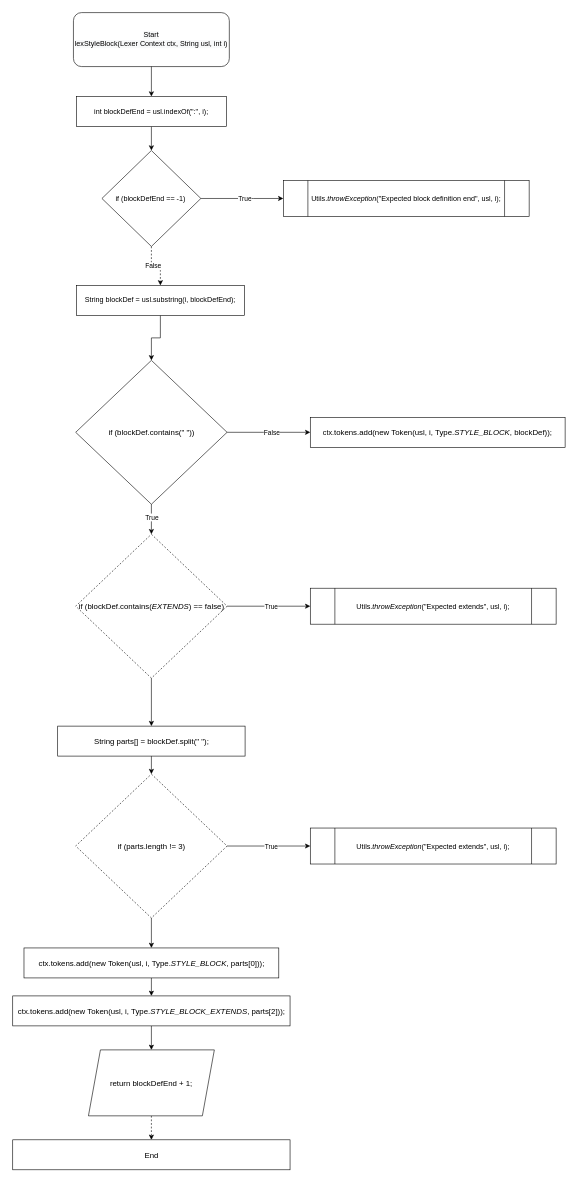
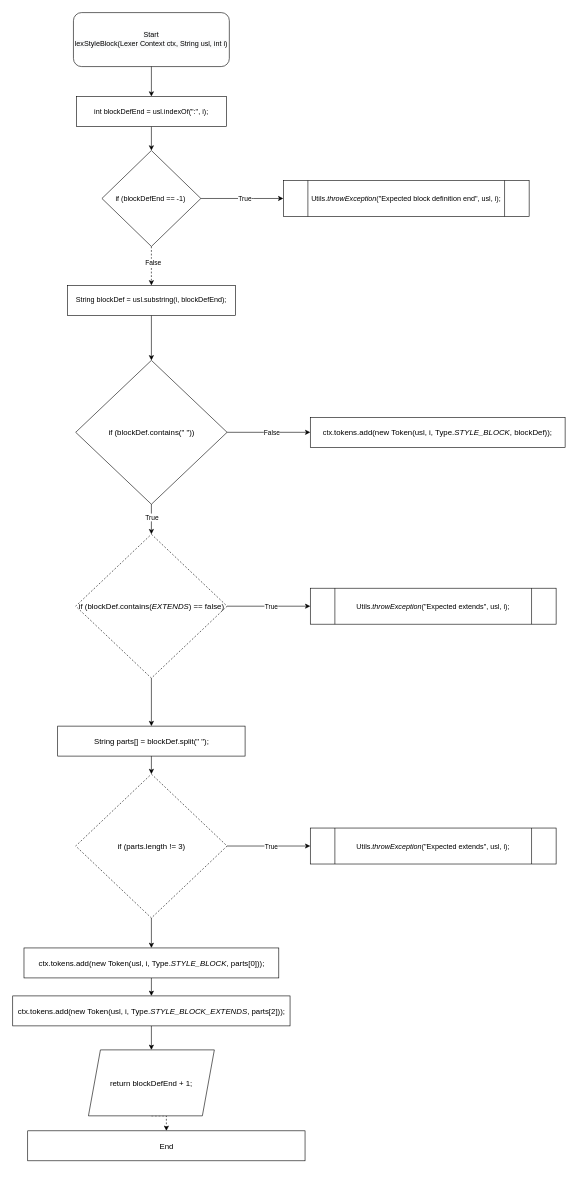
  <mxCell id="0" />
  <mxCell id="1" parent="0" />
  <mxCell id="2" value="&#10;&#10;&lt;span style=&quot;color: rgb(0, 0, 0); font-family: helvetica; font-size: 12px; font-style: normal; font-weight: 400; letter-spacing: normal; text-align: center; text-indent: 0px; text-transform: none; word-spacing: 0px; background-color: rgb(248, 249, 250); display: inline; float: none;&quot;&gt;Start&lt;/span&gt;&lt;br style=&quot;color: rgb(0, 0, 0); font-family: helvetica; font-size: 12px; font-style: normal; font-weight: 400; letter-spacing: normal; text-align: center; text-indent: 0px; text-transform: none; word-spacing: 0px; background-color: rgb(248, 249, 250);&quot;&gt;&lt;span style=&quot;color: rgb(0, 0, 0); font-family: helvetica; font-size: 12px; font-style: normal; font-weight: 400; letter-spacing: normal; text-align: center; text-indent: 0px; text-transform: none; word-spacing: 0px; background-color: rgb(248, 249, 250); display: inline; float: none;&quot;&gt;lexStyleBlock(Lexer Context ctx, String usl, int i)&lt;/span&gt;&#10;&#10;" style="rounded=1;whiteSpace=wrap;html=1;" vertex="1" parent="1"><mxGeometry x="122" y="20" width="260" height="90" as="geometry" /></mxCell>
  <mxCell id="3" value="" style="endArrow=classic;html=1;exitX=0.5;exitY=1;exitDx=0;exitDy=0;" edge="1" parent="1" source="2" target="5"><mxGeometry width="50" height="50" relative="1" as="geometry"><mxPoint x="212" y="180" as="sourcePoint" /><mxPoint x="252" y="170" as="targetPoint" /></mxGeometry></mxCell>
  <mxCell id="4" style="edgeStyle=orthogonalEdgeStyle;rounded=0;orthogonalLoop=1;jettySize=auto;html=1;exitX=0.5;exitY=1;exitDx=0;exitDy=0;entryX=0.5;entryY=0;entryDx=0;entryDy=0;" edge="1" parent="1" source="5" target="10"><mxGeometry relative="1" as="geometry" /></mxCell>
  <mxCell id="5" value="&lt;pre&gt;&lt;span style=&quot;background-color: rgb(255 , 255 , 255)&quot;&gt;&lt;font face=&quot;Helvetica&quot; style=&quot;font-size: 12px&quot;&gt;int blockDefEnd = usl.indexOf(&quot;:&quot;, i);&lt;/font&gt;&lt;/span&gt;&lt;/pre&gt;" style="rounded=0;whiteSpace=wrap;html=1;" vertex="1" parent="1"><mxGeometry x="127" y="160" width="250" height="50" as="geometry" /></mxCell>
  <mxCell id="6" style="edgeStyle=orthogonalEdgeStyle;rounded=0;orthogonalLoop=1;jettySize=auto;html=1;exitX=1;exitY=0.5;exitDx=0;exitDy=0;" edge="1" parent="1" source="10"><mxGeometry relative="1" as="geometry"><mxPoint x="472" y="330" as="targetPoint" /><Array as="points"><mxPoint x="422" y="330" /><mxPoint x="422" y="330" /></Array></mxGeometry></mxCell>
  <mxCell id="7" value="True" style="edgeLabel;html=1;align=center;verticalAlign=middle;resizable=0;points=[];" vertex="1" connectable="0" parent="6"><mxGeometry x="0.063" relative="1" as="geometry"><mxPoint as="offset" /></mxGeometry></mxCell>
  <mxCell id="8" style="edgeStyle=orthogonalEdgeStyle;rounded=0;orthogonalLoop=1;jettySize=auto;html=1;exitX=0.5;exitY=1;exitDx=0;exitDy=0;dashed=1;" edge="1" parent="1" source="10" target="13"><mxGeometry relative="1" as="geometry"><mxPoint x="251.833" y="505" as="targetPoint" /></mxGeometry></mxCell>
  <mxCell id="9" value="False" style="edgeLabel;html=1;align=center;verticalAlign=middle;resizable=0;points=[];fontFamily=Helvetica;fontColor=#000000;" vertex="1" connectable="0" parent="8"><mxGeometry x="-0.211" y="2" relative="1" as="geometry"><mxPoint as="offset" /></mxGeometry></mxCell>
  <mxCell id="10" value="&lt;pre&gt;&lt;span style=&quot;background-color: rgb(255 , 255 , 255)&quot;&gt;&lt;font face=&quot;Helvetica&quot;&gt;if (blockDefEnd == -1) &lt;/font&gt;&lt;/span&gt;&lt;/pre&gt;" style="rhombus;whiteSpace=wrap;html=1;" vertex="1" parent="1"><mxGeometry x="169.5" y="250" width="165" height="160" as="geometry" /></mxCell>
  <mxCell id="11" value="&lt;pre style=&quot;font-size: 9.8pt&quot;&gt;&lt;span style=&quot;background-color: rgb(255 , 255 , 255) ; font-size: 12px&quot;&gt;&lt;font face=&quot;Helvetica&quot; style=&quot;font-size: 12px&quot;&gt;Utils.&lt;span style=&quot;font-style: italic&quot;&gt;throwException&lt;/span&gt;(&quot;Expected block definition end&quot;, usl, i);&lt;/font&gt;&lt;/span&gt;&lt;/pre&gt;" style="shape=process;whiteSpace=wrap;html=1;backgroundOutline=1;" vertex="1" parent="1"><mxGeometry x="472" y="300" width="410" height="60" as="geometry" /></mxCell>
  <mxCell id="12" style="edgeStyle=orthogonalEdgeStyle;rounded=0;orthogonalLoop=1;jettySize=auto;html=1;exitX=0.5;exitY=1;exitDx=0;exitDy=0;entryX=0.5;entryY=0;entryDx=0;entryDy=0;fontFamily=Helvetica;fontColor=#000000;" edge="1" parent="1" source="13" target="21"><mxGeometry relative="1" as="geometry" /></mxCell>
- <mxCell id="13" value="&lt;pre style=&quot;&quot;&gt;&lt;font face=&quot;Helvetica&quot; style=&quot;font-size: 12px&quot;&gt;String blockDef = usl.substring(i, blockDefEnd);&lt;/font&gt;&lt;/pre&gt;" style="rounded=0;whiteSpace=wrap;html=1;labelBackgroundColor=#ffffff;" vertex="1" parent="1"><mxGeometry x="127" y="475" width="280" height="50" as="geometry" /></mxCell>
+ <mxCell id="13" value="&lt;pre style=&quot;&quot;&gt;&lt;font face=&quot;Helvetica&quot; style=&quot;font-size: 12px&quot;&gt;String blockDef = usl.substring(i, blockDefEnd);&lt;/font&gt;&lt;/pre&gt;" style="rounded=0;whiteSpace=wrap;html=1;labelBackgroundColor=#ffffff;" vertex="1" parent="1"><mxGeometry x="112" y="475" width="280" height="50" as="geometry" /></mxCell>
  <mxCell id="14" style="edgeStyle=orthogonalEdgeStyle;rounded=0;orthogonalLoop=1;jettySize=auto;html=1;exitX=0.5;exitY=1;exitDx=0;exitDy=0;entryX=0.5;entryY=0;entryDx=0;entryDy=0;fontFamily=Helvetica;fontColor=#000000;" edge="1" parent="1" source="15" target="26"><mxGeometry relative="1" as="geometry" /></mxCell>
  <mxCell id="15" value="&lt;div&gt;&lt;div style=&quot;font-size: 9.8pt;&quot;&gt;if (blockDef.contains(&lt;span style=&quot;font-style: italic;&quot;&gt;EXTENDS&lt;/span&gt;) == &lt;span style=&quot;&quot;&gt;false&lt;/span&gt;)&lt;/div&gt;&lt;/div&gt;" style="rhombus;whiteSpace=wrap;html=1;labelBackgroundColor=none;fontFamily=Helvetica;dashed=1;" vertex="1" parent="1"><mxGeometry x="125.75" y="890" width="252.5" height="240" as="geometry" /></mxCell>
  <mxCell id="16" style="edgeStyle=orthogonalEdgeStyle;rounded=0;orthogonalLoop=1;jettySize=auto;html=1;exitX=1;exitY=0.5;exitDx=0;exitDy=0;" edge="1" parent="1" source="15"><mxGeometry relative="1" as="geometry"><mxPoint x="517" y="1010" as="targetPoint" /><mxPoint x="379.5" y="1010" as="sourcePoint" /><Array as="points" /></mxGeometry></mxCell>
  <mxCell id="17" value="True" style="edgeLabel;html=1;align=center;verticalAlign=middle;resizable=0;points=[];" vertex="1" connectable="0" parent="16"><mxGeometry x="0.063" relative="1" as="geometry"><mxPoint as="offset" /></mxGeometry></mxCell>
  <mxCell id="18" value="&lt;pre style=&quot;font-size: 9.8pt&quot;&gt;&lt;span style=&quot;background-color: rgb(255 , 255 , 255) ; font-size: 12px&quot;&gt;&lt;font face=&quot;Helvetica&quot; style=&quot;font-size: 12px&quot;&gt;Utils.&lt;span style=&quot;font-style: italic&quot;&gt;throwException&lt;/span&gt;(&quot;Expected extends&quot;, usl, i);&lt;/font&gt;&lt;/span&gt;&lt;/pre&gt;" style="shape=process;whiteSpace=wrap;html=1;backgroundOutline=1;" vertex="1" parent="1"><mxGeometry x="517" y="980" width="410" height="60" as="geometry" /></mxCell>
  <mxCell id="19" style="edgeStyle=orthogonalEdgeStyle;rounded=0;orthogonalLoop=1;jettySize=auto;html=1;exitX=0.5;exitY=1;exitDx=0;exitDy=0;entryX=0.5;entryY=0;entryDx=0;entryDy=0;fontFamily=Helvetica;fontColor=#000000;" edge="1" parent="1" source="21" target="15"><mxGeometry relative="1" as="geometry" /></mxCell>
  <mxCell id="20" value="True" style="edgeLabel;html=1;align=center;verticalAlign=middle;resizable=0;points=[];fontFamily=Helvetica;fontColor=#000000;" vertex="1" connectable="0" parent="19"><mxGeometry x="-0.16" relative="1" as="geometry"><mxPoint as="offset" /></mxGeometry></mxCell>
  <mxCell id="21" value="&lt;div style=&quot;font-size: 9.8pt&quot;&gt;&lt;div style=&quot;font-size: 9.8pt;&quot;&gt;&lt;span style=&quot;&quot;&gt;if &lt;/span&gt;(blockDef.contains(&lt;span style=&quot;&quot;&gt;&quot; &quot;&lt;/span&gt;))&lt;/div&gt;&lt;/div&gt;" style="rhombus;whiteSpace=wrap;html=1;labelBackgroundColor=none;fontFamily=Helvetica;" vertex="1" parent="1"><mxGeometry x="125.75" y="600" width="252.5" height="240" as="geometry" /></mxCell>
  <mxCell id="22" style="edgeStyle=orthogonalEdgeStyle;rounded=0;orthogonalLoop=1;jettySize=auto;html=1;exitX=1;exitY=0.5;exitDx=0;exitDy=0;entryX=0;entryY=0.5;entryDx=0;entryDy=0;" edge="1" parent="1" source="21" target="24"><mxGeometry relative="1" as="geometry"><mxPoint x="517" y="720" as="targetPoint" /><mxPoint x="379.5" y="720" as="sourcePoint" /><Array as="points" /></mxGeometry></mxCell>
  <mxCell id="23" value="False" style="edgeLabel;html=1;align=center;verticalAlign=middle;resizable=0;points=[];" vertex="1" connectable="0" parent="22"><mxGeometry x="0.063" relative="1" as="geometry"><mxPoint as="offset" /></mxGeometry></mxCell>
  <mxCell id="24" value="&lt;div&gt;&lt;span style=&quot;font-size: 0px;&quot;&gt;%3CmxGraphModel%3E%3Croot%3E%3CmxCell%20id%3D%220%22%2F%3E%3CmxCell%20id%3D%221%22%20parent%3D%220%22%2F%3E%3CmxCell%20id%3D%222%22%20value%3D%22%26lt%3Bpre%20style%3D%26quot%3B%26quot%3B%26gt%3B%26lt%3Bfont%20face%3D%26quot%3BHelvetica%26quot%3B%20style%3D%26quot%3Bfont-size%3A%2012px%26quot%3B%26gt%3BString%20blockDef%20%3D%20usl.substring(i%2C%20blockDefEnd)%3B%26lt%3B%2Ffont%26gt%3B%26lt%3B%2Fpre%26gt%3B%22%20style%3D%22rounded%3D0%3BwhiteSpace%3Dwrap%3Bhtml%3D1%3BlabelBackgroundColor%3D%23ffffff%3B%22%20vertex%3D%221%22%20parent%3D%221%22%3E%3CmxGeometry%20x%3D%22350%22%20y%3D%22465%22%20width%3D%22280%22%20height%3D%2250%22%20as%3D%22geometry%22%2F%3E%3C%2FmxCell%3E%3C%2Froot%3E%3C%2FmxGraphModel%3E&lt;/span&gt;ctx.&lt;span style=&quot;font-size: 9.8pt;&quot;&gt;tokens&lt;/span&gt;&lt;span style=&quot;font-size: 9.8pt;&quot;&gt;.add(&lt;/span&gt;&lt;span style=&quot;font-size: 9.8pt;&quot;&gt;new &lt;/span&gt;&lt;span style=&quot;font-size: 9.8pt;&quot;&gt;Token(usl&lt;/span&gt;&lt;span style=&quot;font-size: 9.8pt;&quot;&gt;, &lt;/span&gt;&lt;span style=&quot;font-size: 9.8pt;&quot;&gt;i&lt;/span&gt;&lt;span style=&quot;font-size: 9.8pt;&quot;&gt;, &lt;/span&gt;&lt;span style=&quot;font-size: 9.8pt;&quot;&gt;Type.&lt;/span&gt;&lt;span style=&quot;font-size: 9.8pt; font-style: italic;&quot;&gt;STYLE_BLOCK&lt;/span&gt;&lt;span style=&quot;font-size: 9.8pt;&quot;&gt;, &lt;/span&gt;&lt;span style=&quot;font-size: 9.8pt;&quot;&gt;blockDef))&lt;/span&gt;&lt;span style=&quot;font-size: 9.8pt;&quot;&gt;;&lt;/span&gt;&lt;br&gt;&lt;/div&gt;" style="rounded=0;whiteSpace=wrap;html=1;labelBackgroundColor=none;fontFamily=Helvetica;" vertex="1" parent="1"><mxGeometry x="517" y="695" width="425" height="50" as="geometry" /></mxCell>
  <mxCell id="25" style="edgeStyle=orthogonalEdgeStyle;rounded=0;orthogonalLoop=1;jettySize=auto;html=1;exitX=0.5;exitY=1;exitDx=0;exitDy=0;entryX=0.5;entryY=0;entryDx=0;entryDy=0;fontFamily=Helvetica;fontColor=#000000;" edge="1" parent="1" source="26" target="28"><mxGeometry relative="1" as="geometry" /></mxCell>
  <mxCell id="26" value="&lt;div&gt;&lt;span style=&quot;font-size: 0px;&quot;&gt;%3CmxGraphModel%3E%3Croot%3E%3CmxCell%20id%3D%220%22%2F%3E%3CmxCell%20id%3D%221%22%20parent%3D%220%22%2F%3E%3CmxCell%20id%3D%222%22%20value%3D%22%26lt%3Bdiv%26gt%3B%26lt%3Bspan%20style%3D%26quot%3Bfont-size%3A%200px%3B%26quot%3B%26gt%3B%253CmxGraphModel%253E%253Croot%253E%253CmxCell%2520id%253D%25220%2522%252F%253E%253CmxCell%2520id%253D%25221%2522%2520parent%253D%25220%2522%252F%253E%253CmxCell%2520id%253D%25222%2522%2520value%253D%2522%2526lt%253Bpre%2520style%253D%2526quot%253B%2526quot%253B%2526gt%253B%2526lt%253Bfont%2520face%253D%2526quot%253BHelvetica%2526quot%253B%2520style%253D%2526quot%253Bfont-size%253A%252012px%2526quot%253B%2526gt%253BString%2520blockDef%2520%253D%2520usl.substring(i%252C%2520blockDefEnd)%253B%2526lt%253B%252Ffont%2526gt%253B%2526lt%253B%252Fpre%2526gt%253B%2522%2520style%253D%2522rounded%253D0%253BwhiteSpace%253Dwrap%253Bhtml%253D1%253BlabelBackgroundColor%253D%2523ffffff%253B%2522%2520vertex%253D%25221%2522%2520parent%253D%25221%2522%253E%253CmxGeometry%2520x%253D%2522350%2522%2520y%253D%2522465%2522%2520width%253D%2522280%2522%2520height%253D%252250%2522%2520as%253D%2522geometry%2522%252F%253E%253C%252FmxCell%253E%253C%252Froot%253E%253C%252FmxGraphModel%253E%26lt%3B%2Fspan%26gt%3Bctx.%26lt%3Bspan%20style%3D%26quot%3Bfont-size%3A%209.8pt%3B%26quot%3B%26gt%3Btokens%26lt%3B%2Fspan%26gt%3B%26lt%3Bspan%20style%3D%26quot%3Bfont-size%3A%209.8pt%3B%26quot%3B%26gt%3B.add(%26lt%3B%2Fspan%26gt%3B%26lt%3Bspan%20style%3D%26quot%3Bfont-size%3A%209.8pt%3B%26quot%3B%26gt%3Bnew%20%26lt%3B%2Fspan%26gt%3B%26lt%3Bspan%20style%3D%26quot%3Bfont-size%3A%209.8pt%3B%26quot%3B%26gt%3BToken(usl%26lt%3B%2Fspan%26gt%3B%26lt%3Bspan%20style%3D%26quot%3Bfont-size%3A%209.8pt%3B%26quot%3B%26gt%3B%2C%20%26lt%3B%2Fspan%26gt%3B%26lt%3Bspan%20style%3D%26quot%3Bfont-size%3A%209.8pt%3B%26quot%3B%26gt%3Bi%26lt%3B%2Fspan%26gt%3B%26lt%3Bspan%20style%3D%26quot%3Bfont-size%3A%209.8pt%3B%26quot%3B%26gt%3B%2C%20%26lt%3B%2Fspan%26gt%3B%26lt%3Bspan%20style%3D%26quot%3Bfont-size%3A%209.8pt%3B%26quot%3B%26gt%3BType.%26lt%3B%2Fspan%26gt%3B%26lt%3Bspan%20style%3D%26quot%3Bfont-size%3A%209.8pt%3B%20font-style%3A%20italic%3B%26quot%3B%26gt%3BSTYLE_BLOCK%26lt%3B%2Fspan%26gt%3B%26lt%3Bspan%20style%3D%26quot%3Bfont-size%3A%209.8pt%3B%26quot%3B%26gt%3B%2C%20%26lt%3B%2Fspan%26gt%3B%26lt%3Bspan%20style%3D%26quot%3Bfont-size%3A%209.8pt%3B%26quot%3B%26gt%3BblockDef))%26lt%3B%2Fspan%26gt%3B%26lt%3Bspan%20style%3D%26quot%3Bfont-size%3A%209.8pt%3B%26quot%3B%26gt%3B%3B%26lt%3B%2Fspan%26gt%3B%26lt%3Bbr%26gt%3B%26lt%3B%2Fdiv%26gt%3B%22%20style%3D%22rounded%3D0%3BwhiteSpace%3Dwrap%3Bhtml%3D1%3BlabelBackgroundColor%3Dnone%3BfontFamily%3DHelvetica%3B%22%20vertex%3D%221%22%20parent%3D%221%22%3E%3CmxGeometry%20x%3D%22755%22%20y%3D%22685%22%20width%3D%22425%22%20height%3D%2250%22%20as%3D%22geometry%22%2F%3E%3C%2FmxCell%3E%3C%2Froot%3E%3C%2FmxGraphModel%3E&lt;/span&gt;&lt;span style=&quot;font-size: 9.8pt;&quot;&gt;String parts[] = blockDef.split(&lt;/span&gt;&lt;span style=&quot;font-size: 9.8pt;&quot;&gt;&quot; &quot;&lt;/span&gt;&lt;span style=&quot;font-size: 9.8pt;&quot;&gt;)&lt;/span&gt;&lt;span style=&quot;font-size: 9.8pt;&quot;&gt;;&lt;/span&gt;&lt;br&gt;&lt;/div&gt;" style="rounded=0;whiteSpace=wrap;html=1;labelBackgroundColor=none;fontFamily=Helvetica;" vertex="1" parent="1"><mxGeometry x="95.75" y="1210" width="312.5" height="50" as="geometry" /></mxCell>
  <mxCell id="27" style="edgeStyle=orthogonalEdgeStyle;rounded=0;orthogonalLoop=1;jettySize=auto;html=1;exitX=0.5;exitY=1;exitDx=0;exitDy=0;entryX=0.5;entryY=0;entryDx=0;entryDy=0;fontFamily=Helvetica;fontColor=#000000;" edge="1" parent="1" source="28" target="33"><mxGeometry relative="1" as="geometry" /></mxCell>
  <mxCell id="28" value="&lt;div style=&quot;font-size: 9.8pt&quot;&gt;&lt;div style=&quot;font-size: 9.8pt;&quot;&gt;&lt;span style=&quot;&quot;&gt;if &lt;/span&gt;(parts.&lt;span style=&quot;&quot;&gt;length &lt;/span&gt;!= &lt;span style=&quot;&quot;&gt;3&lt;/span&gt;)&lt;/div&gt;&lt;/div&gt;" style="rhombus;whiteSpace=wrap;html=1;labelBackgroundColor=none;fontFamily=Helvetica;dashed=1;" vertex="1" parent="1"><mxGeometry x="125.75" y="1290" width="252.5" height="240" as="geometry" /></mxCell>
  <mxCell id="29" style="edgeStyle=orthogonalEdgeStyle;rounded=0;orthogonalLoop=1;jettySize=auto;html=1;exitX=1;exitY=0.5;exitDx=0;exitDy=0;" edge="1" parent="1" source="28"><mxGeometry relative="1" as="geometry"><mxPoint x="517" y="1410" as="targetPoint" /><mxPoint x="378.25" y="1410" as="sourcePoint" /><Array as="points" /></mxGeometry></mxCell>
  <mxCell id="30" value="True" style="edgeLabel;html=1;align=center;verticalAlign=middle;resizable=0;points=[];" vertex="1" connectable="0" parent="29"><mxGeometry x="0.063" relative="1" as="geometry"><mxPoint as="offset" /></mxGeometry></mxCell>
  <mxCell id="31" value="&lt;pre style=&quot;font-size: 9.8pt&quot;&gt;&lt;span style=&quot;background-color: rgb(255 , 255 , 255) ; font-size: 12px&quot;&gt;&lt;font face=&quot;Helvetica&quot; style=&quot;font-size: 12px&quot;&gt;Utils.&lt;span style=&quot;font-style: italic&quot;&gt;throwException&lt;/span&gt;(&quot;Expected extends&quot;, usl, i);&lt;/font&gt;&lt;/span&gt;&lt;/pre&gt;" style="shape=process;whiteSpace=wrap;html=1;backgroundOutline=1;" vertex="1" parent="1"><mxGeometry x="517" y="1380" width="410" height="60" as="geometry" /></mxCell>
  <mxCell id="32" style="edgeStyle=orthogonalEdgeStyle;rounded=0;orthogonalLoop=1;jettySize=auto;html=1;exitX=0.5;exitY=1;exitDx=0;exitDy=0;entryX=0.5;entryY=0;entryDx=0;entryDy=0;fontFamily=Helvetica;fontColor=#000000;" edge="1" parent="1" source="33" target="35"><mxGeometry relative="1" as="geometry" /></mxCell>
  <mxCell id="33" value="&lt;div&gt;&lt;pre style=&quot;font-size: 9.8pt&quot;&gt;&lt;font face=&quot;Helvetica&quot;&gt;ctx.tokens.add(new Token(usl, i, Type.&lt;span style=&quot;font-style: italic&quot;&gt;STYLE_BLOCK&lt;/span&gt;, parts[0]));&lt;/font&gt;&lt;/pre&gt;&lt;/div&gt;" style="rounded=0;whiteSpace=wrap;html=1;labelBackgroundColor=none;fontFamily=Helvetica;" vertex="1" parent="1"><mxGeometry x="39.5" y="1580" width="425" height="50" as="geometry" /></mxCell>
  <mxCell id="34" style="edgeStyle=orthogonalEdgeStyle;rounded=0;orthogonalLoop=1;jettySize=auto;html=1;exitX=0.5;exitY=1;exitDx=0;exitDy=0;entryX=0.5;entryY=0;entryDx=0;entryDy=0;fontFamily=Helvetica;fontColor=#000000;" edge="1" parent="1" source="35" target="37"><mxGeometry relative="1" as="geometry" /></mxCell>
  <mxCell id="35" value="&lt;div style=&quot;font-size: 9.8pt&quot;&gt;&lt;div style=&quot;font-size: 9.8pt;&quot;&gt;ctx.&lt;span style=&quot;&quot;&gt;tokens&lt;/span&gt;.add(&lt;span style=&quot;&quot;&gt;new &lt;/span&gt;Token(usl&lt;span style=&quot;&quot;&gt;, &lt;/span&gt;i&lt;span style=&quot;&quot;&gt;, &lt;/span&gt;Type.&lt;span style=&quot;font-style: italic;&quot;&gt;STYLE_BLOCK_EXTENDS&lt;/span&gt;&lt;span style=&quot;&quot;&gt;, &lt;/span&gt;parts[&lt;span style=&quot;&quot;&gt;2&lt;/span&gt;]))&lt;span style=&quot;&quot;&gt;;&lt;/span&gt;&lt;/div&gt;&lt;/div&gt;" style="rounded=0;whiteSpace=wrap;html=1;labelBackgroundColor=none;fontFamily=Helvetica;" vertex="1" parent="1"><mxGeometry x="20.75" y="1660" width="462.5" height="50" as="geometry" /></mxCell>
  <mxCell id="36" style="edgeStyle=orthogonalEdgeStyle;rounded=0;orthogonalLoop=1;jettySize=auto;html=1;exitX=0.5;exitY=1;exitDx=0;exitDy=0;fontFamily=Helvetica;fontColor=#000000;entryX=0.5;entryY=0;entryDx=0;entryDy=0;dashed=1;" edge="1" parent="1" source="37" target="38"><mxGeometry relative="1" as="geometry"><mxPoint x="252" y="1900" as="targetPoint" /></mxGeometry></mxCell>
  <mxCell id="37" value="&lt;div style=&quot;font-size: 9.8pt;&quot;&gt;&lt;span style=&quot;&quot;&gt;return &lt;/span&gt;blockDefEnd + &lt;span style=&quot;&quot;&gt;1&lt;/span&gt;&lt;span style=&quot;&quot;&gt;;&lt;/span&gt;&lt;/div&gt;" style="shape=parallelogram;perimeter=parallelogramPerimeter;whiteSpace=wrap;html=1;fixedSize=1;labelBackgroundColor=none;fontFamily=Helvetica;" vertex="1" parent="1"><mxGeometry x="147" y="1750" width="210" height="110" as="geometry" /></mxCell>
- <mxCell id="38" value="&lt;div style=&quot;font-size: 9.8pt&quot;&gt;&lt;div style=&quot;font-size: 9.8pt&quot;&gt;End&lt;/div&gt;&lt;/div&gt;" style="rounded=0;whiteSpace=wrap;html=1;labelBackgroundColor=none;fontFamily=Helvetica;" vertex="1" parent="1"><mxGeometry x="20.75" y="1900" width="462.5" height="50" as="geometry" /></mxCell>
+ <mxCell id="38" value="&lt;div style=&quot;font-size: 9.8pt&quot;&gt;&lt;div style=&quot;font-size: 9.8pt&quot;&gt;End&lt;/div&gt;&lt;/div&gt;" style="rounded=0;whiteSpace=wrap;html=1;labelBackgroundColor=none;fontFamily=Helvetica;" vertex="1" parent="1"><mxGeometry x="45.75" y="1885" width="462.5" height="50" as="geometry" /></mxCell>
